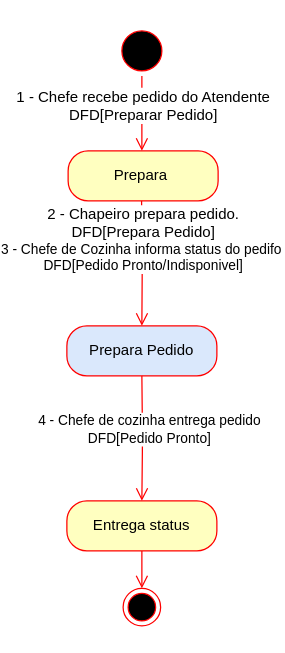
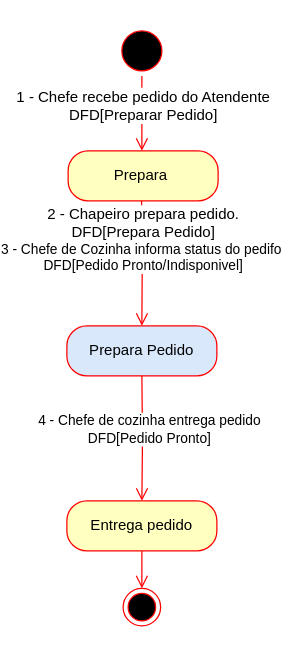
  <mxCell id="0" />
  <mxCell id="1" parent="0" />
  <mxCell id="2" value="" style="ellipse;html=1;shape=endState;fillColor=#000000;strokeColor=#ff0000;" parent="1" vertex="1"><mxGeometry x="65" y="470" width="30" height="30" as="geometry" /></mxCell>
  <mxCell id="3" value="" style="ellipse;html=1;shape=startState;fillColor=#000000;strokeColor=#ff0000;" parent="1" vertex="1"><mxGeometry x="60" y="20" width="40" height="40" as="geometry" /></mxCell>
  <mxCell id="4" value="" style="edgeStyle=orthogonalEdgeStyle;html=1;verticalAlign=bottom;endArrow=open;endSize=8;strokeColor=#ff0000;" parent="1" source="3" target="6" edge="1"><mxGeometry relative="1" as="geometry"><mxPoint x="75" y="130" as="targetPoint" /><Array as="points"><mxPoint x="80" y="130" /></Array></mxGeometry></mxCell>
  <mxCell id="5" value="1 -&amp;nbsp;Chefe recebe pedido do Atendente&lt;br&gt;DFD[Preparar Pedido]" style="text;html=1;align=center;verticalAlign=middle;resizable=0;points=[];labelBackgroundColor=#ffffff;" parent="4" vertex="1" connectable="0"><mxGeometry x="1" y="37" relative="1" as="geometry"><mxPoint x="-37" y="-37" as="offset" /></mxGeometry></mxCell>
  <mxCell id="6" value="Prepara&amp;nbsp;" style="rounded=1;whiteSpace=wrap;html=1;arcSize=40;fontColor=#000000;fillColor=#ffffc0;strokeColor=#ff0000;" parent="1" vertex="1"><mxGeometry x="21" y="120" width="120" height="40" as="geometry" /></mxCell>
  <mxCell id="7" value="" style="edgeStyle=orthogonalEdgeStyle;html=1;verticalAlign=bottom;endArrow=open;endSize=8;strokeColor=#ff0000;entryX=0.5;entryY=0;entryDx=0;entryDy=0;" parent="1" target="8" edge="1"><mxGeometry relative="1" as="geometry"><mxPoint x="79.76" y="240" as="targetPoint" /><mxPoint x="79.76" y="160" as="sourcePoint" /><Array as="points" /></mxGeometry></mxCell>
  <mxCell id="8" value="Prepara Pedido" style="rounded=1;whiteSpace=wrap;html=1;arcSize=40;fontColor=#000000;fillColor=#dae8fc;strokeColor=#ff0000;" parent="1" vertex="1"><mxGeometry x="20" y="260" width="120" height="40" as="geometry" /></mxCell>
- <mxCell id="9" value="Entrega status" style="rounded=1;whiteSpace=wrap;html=1;arcSize=40;fontColor=#000000;fillColor=#ffffc0;strokeColor=#ff0000;" parent="1" vertex="1"><mxGeometry x="20" y="400" width="120" height="40" as="geometry" /></mxCell>
+ <mxCell id="9" value="Entrega pedido" style="rounded=1;whiteSpace=wrap;html=1;arcSize=40;fontColor=#000000;fillColor=#ffffc0;strokeColor=#ff0000;" parent="1" vertex="1"><mxGeometry x="20" y="400" width="120" height="40" as="geometry" /></mxCell>
  <mxCell id="10" value="" style="edgeStyle=orthogonalEdgeStyle;html=1;verticalAlign=bottom;endArrow=open;endSize=8;strokeColor=#ff0000;entryX=0.5;entryY=0;entryDx=0;entryDy=0;" parent="1" target="9" edge="1"><mxGeometry relative="1" as="geometry"><mxPoint x="80.24" y="320" as="targetPoint" /><mxPoint x="80" y="300" as="sourcePoint" /><Array as="points" /></mxGeometry></mxCell>
  <mxCell id="11" value="&lt;div&gt;4 - Chefe de cozinha entrega pedido&lt;/div&gt;&lt;div&gt;DFD[Pedido Pronto]&lt;/div&gt;" style="edgeLabel;html=1;align=center;verticalAlign=middle;resizable=0;points=[];" parent="10" vertex="1" connectable="0"><mxGeometry x="-0.143" y="5" relative="1" as="geometry"><mxPoint as="offset" /></mxGeometry></mxCell>
  <mxCell id="12" value="" style="edgeStyle=orthogonalEdgeStyle;html=1;verticalAlign=bottom;endArrow=open;endSize=8;strokeColor=#ff0000;" parent="1" edge="1"><mxGeometry relative="1" as="geometry"><mxPoint x="80" y="470" as="targetPoint" /><mxPoint x="80" y="440" as="sourcePoint" /><Array as="points"><mxPoint x="80" y="470" /></Array></mxGeometry></mxCell>
  <mxCell id="13" value="2 - Chapeiro prepara pedido.&lt;br&gt;DFD[Prepara Pedido]&lt;br&gt;&lt;div style=&quot;font-size: 11px&quot;&gt;3 - Chefe de Cozinha informa status do pedifo&amp;nbsp;&lt;/div&gt;&lt;div style=&quot;font-size: 11px&quot;&gt;DFD[Pedido Pronto/Indisponivel]&lt;/div&gt;" style="text;html=1;align=center;verticalAlign=middle;resizable=0;points=[];labelBackgroundColor=#ffffff;" parent="1" vertex="1" connectable="0"><mxGeometry x="80" y="190.003" as="geometry"><mxPoint as="offset" /></mxGeometry></mxCell>
